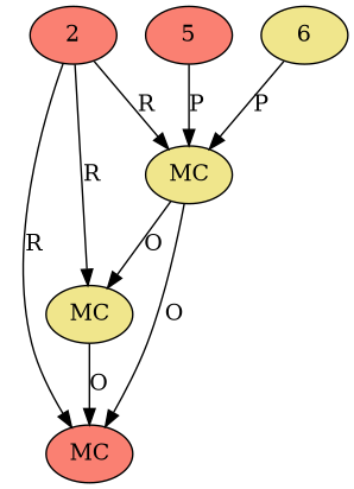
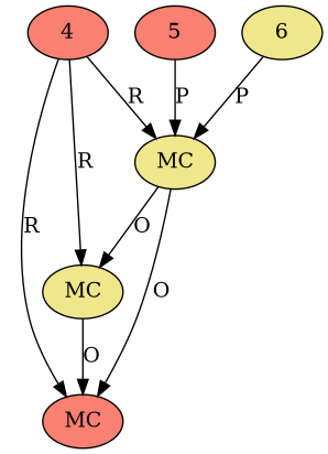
  digraph {
    node [t=StrBuilder style=filled fillcolor=khaki]
    n1 [l=782 label=MC s="appendFixedWidthPadRight()"]
    n2 [l=783 label=MC s="toString()" t=Object]
    n3 [l=785 label=MC s="clear()" fillcolor=salmon]
-   2 [n=sb fillcolor=salmon]
+   2 [n=sb fillcolor=salmon label=4]
    5 [t=int v=0 fillcolor=salmon]
    6 [t=int v=0]
    n1 -> n2 [label=O]
    n1 -> n3 [label=O]
    n2 -> n3 [label=O]
    2 -> n1 [label=R]
    2 -> n2 [label=R]
    2 -> n3 [label=R]
    5 -> n1 [label=P]
    6 -> n1 [label=P]
  }
